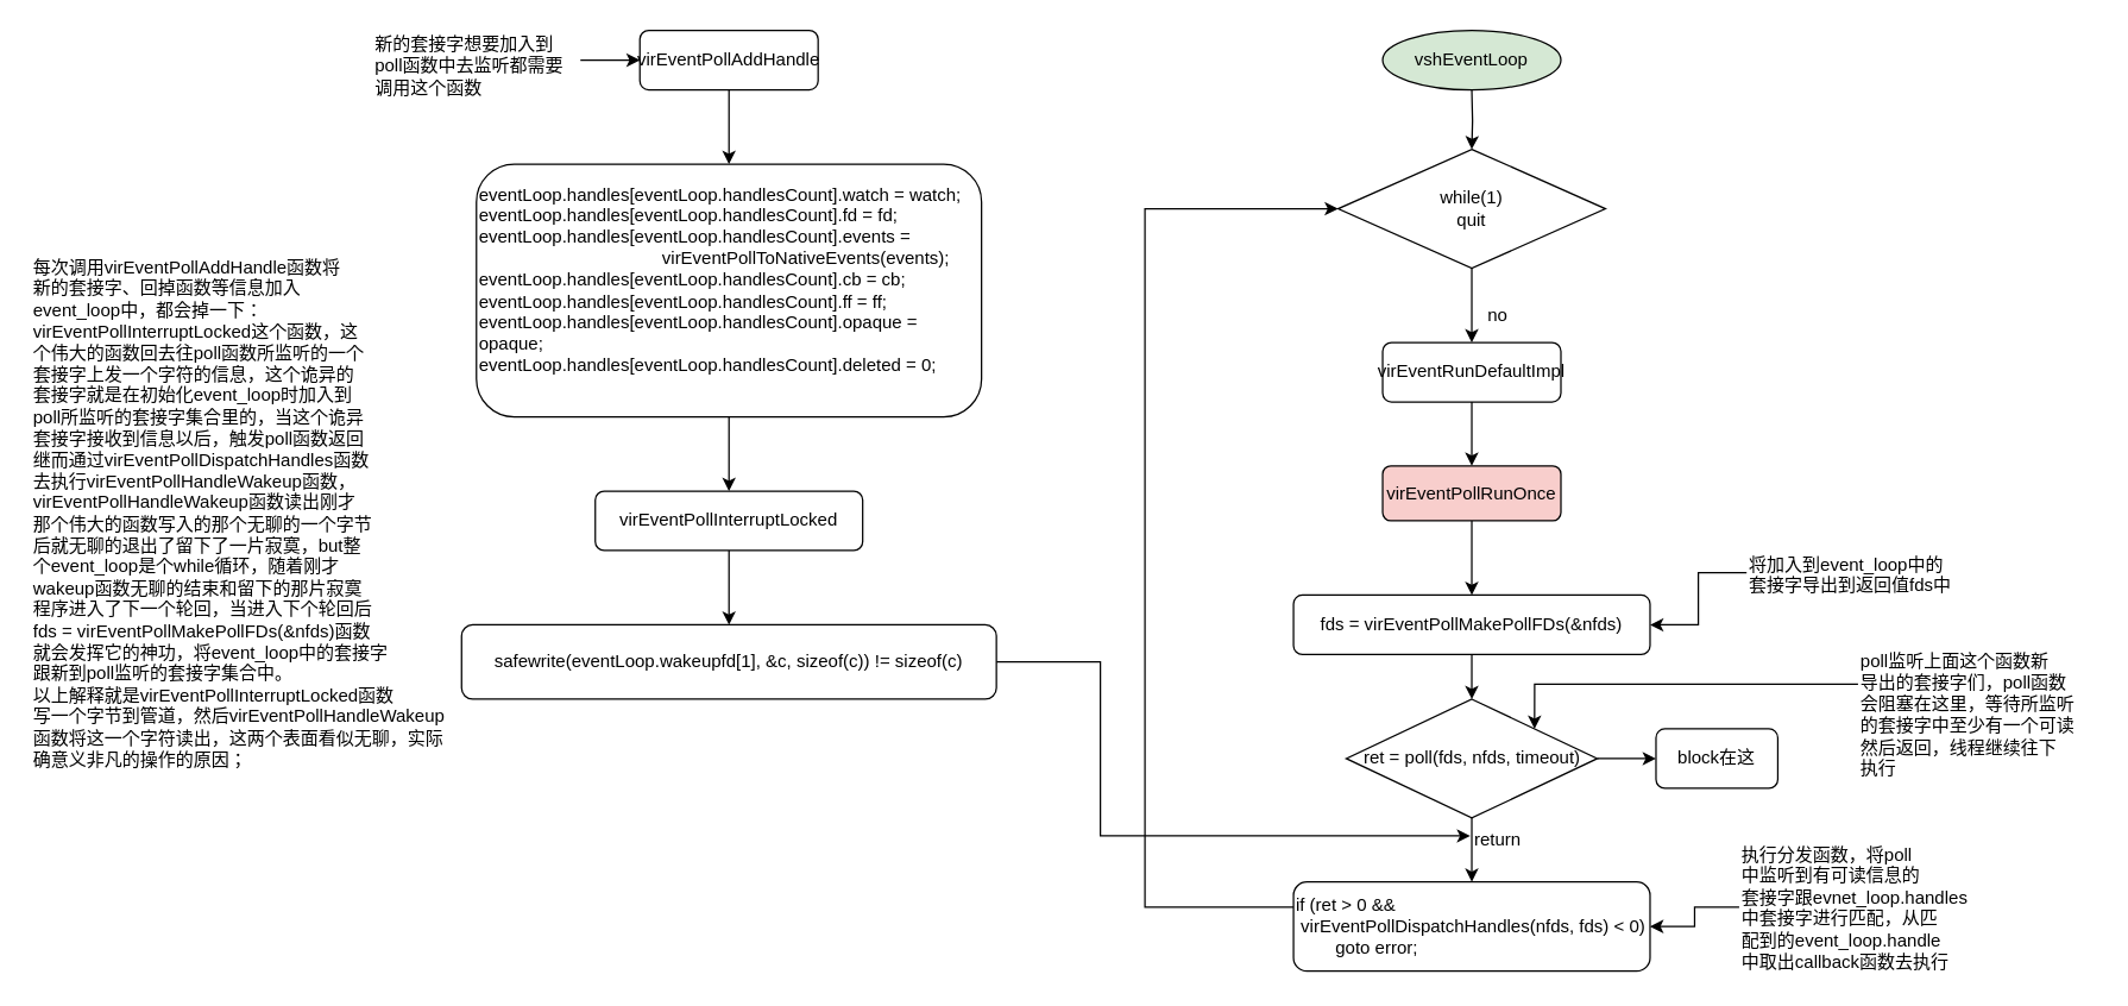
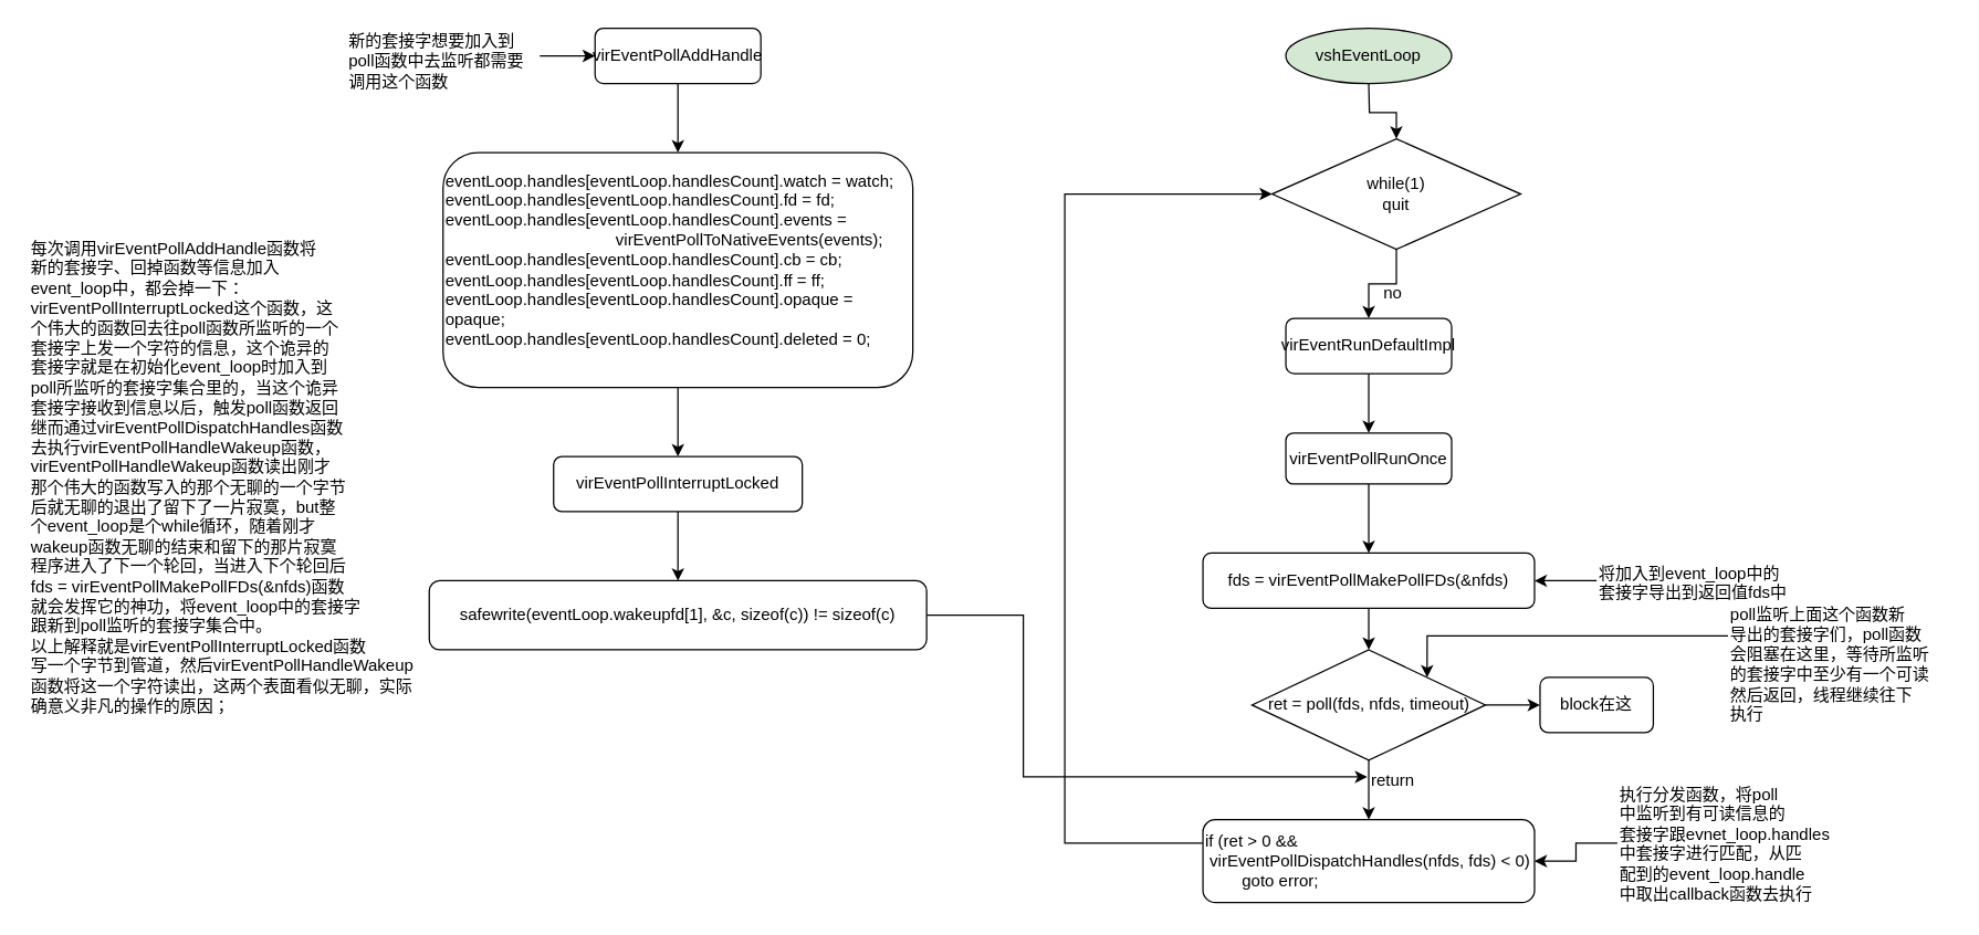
  <mxCell id="0" />
  <mxCell id="1" parent="0" />
  <mxCell id="2" style="edgeStyle=orthogonalEdgeStyle;rounded=0;orthogonalLoop=1;jettySize=auto;html=1;entryX=0.5;entryY=0;entryDx=0;entryDy=0;" parent="1" target="4" edge="1"><mxGeometry relative="1" as="geometry"><mxPoint x="990" y="60" as="sourcePoint" /></mxGeometry></mxCell>
  <mxCell id="3" style="edgeStyle=orthogonalEdgeStyle;rounded=0;orthogonalLoop=1;jettySize=auto;html=1;entryX=0.5;entryY=0;entryDx=0;entryDy=0;" parent="1" source="4" target="6" edge="1"><mxGeometry relative="1" as="geometry" /></mxCell>
- <mxCell id="4" value="while(1)&lt;br&gt;quit" style="rhombus;whiteSpace=wrap;html=1;" parent="1" vertex="1"><mxGeometry x="900" y="100" width="180" height="80" as="geometry" /></mxCell>
+ <mxCell id="4" value="while(1)&lt;br&gt;quit" style="rhombus;whiteSpace=wrap;html=1;" parent="1" vertex="1"><mxGeometry x="920" y="100" width="180" height="80" as="geometry" /></mxCell>
  <mxCell id="5" style="edgeStyle=orthogonalEdgeStyle;rounded=0;orthogonalLoop=1;jettySize=auto;html=1;entryX=0.5;entryY=0;entryDx=0;entryDy=0;" parent="1" source="6" target="10" edge="1"><mxGeometry relative="1" as="geometry" /></mxCell>
  <mxCell id="6" value="virEventRunDefaultImpl" style="rounded=1;whiteSpace=wrap;html=1;" parent="1" vertex="1"><mxGeometry x="930" y="230" width="120" height="40" as="geometry" /></mxCell>
  <mxCell id="7" value="vshEventLoop" style="ellipse;whiteSpace=wrap;html=1;fillColor=#d5e8d4;" parent="1" vertex="1"><mxGeometry x="930" y="20" width="120" height="40" as="geometry" /></mxCell>
  <mxCell id="8" value="no" style="text;html=1;resizable=0;points=[];autosize=1;align=left;verticalAlign=top;spacingTop=-4;" parent="1" vertex="1"><mxGeometry x="999" y="202" width="30" height="20" as="geometry" /></mxCell>
  <mxCell id="9" style="edgeStyle=orthogonalEdgeStyle;rounded=0;orthogonalLoop=1;jettySize=auto;html=1;entryX=0.5;entryY=0;entryDx=0;entryDy=0;" parent="1" source="10" target="12" edge="1"><mxGeometry relative="1" as="geometry" /></mxCell>
- <mxCell id="10" value="virEventPollRunOnce" style="rounded=1;whiteSpace=wrap;html=1;fillColor=#f8cecc;" parent="1" vertex="1"><mxGeometry x="930" y="313" width="120" height="37" as="geometry" /></mxCell>
+ <mxCell id="10" value="virEventPollRunOnce" style="rounded=1;whiteSpace=wrap;html=1;" parent="1" vertex="1"><mxGeometry x="930" y="313" width="120" height="37" as="geometry" /></mxCell>
  <mxCell id="11" style="edgeStyle=orthogonalEdgeStyle;rounded=0;orthogonalLoop=1;jettySize=auto;html=1;entryX=0.5;entryY=0;entryDx=0;entryDy=0;" parent="1" source="12" target="34" edge="1"><mxGeometry relative="1" as="geometry"><mxPoint x="990" y="490" as="targetPoint" /></mxGeometry></mxCell>
  <mxCell id="12" value="fds = virEventPollMakePollFDs(&amp;amp;nfds)" style="rounded=1;whiteSpace=wrap;html=1;" parent="1" vertex="1"><mxGeometry x="870" y="400" width="240" height="40" as="geometry" /></mxCell>
  <mxCell id="13" style="edgeStyle=orthogonalEdgeStyle;rounded=0;orthogonalLoop=1;jettySize=auto;html=1;exitX=0;exitY=0.5;exitDx=0;exitDy=0;exitPerimeter=0;" parent="1" source="14" target="12" edge="1"><mxGeometry relative="1" as="geometry"><mxPoint x="1130" y="420" as="sourcePoint" /></mxGeometry></mxCell>
- <mxCell id="14" value="将加入到event_loop中的&lt;br&gt;套接字导出到返回值fds中" style="text;html=1;resizable=0;points=[];autosize=1;align=left;verticalAlign=top;spacingTop=-4;" parent="1" vertex="1"><mxGeometry x="1175" y="370" width="150" height="30" as="geometry" /></mxCell>
+ <mxCell id="14" value="将加入到event_loop中的&lt;br&gt;套接字导出到返回值fds中" style="text;html=1;resizable=0;points=[];autosize=1;align=left;verticalAlign=top;spacingTop=-4;" parent="1" vertex="1"><mxGeometry x="1155" y="405" width="150" height="30" as="geometry" /></mxCell>
  <mxCell id="15" style="edgeStyle=orthogonalEdgeStyle;rounded=0;orthogonalLoop=1;jettySize=auto;html=1;entryX=0.5;entryY=0;entryDx=0;entryDy=0;" parent="1" source="34" target="19" edge="1"><mxGeometry relative="1" as="geometry"><mxPoint x="990" y="530" as="sourcePoint" /></mxGeometry></mxCell>
  <mxCell id="16" style="edgeStyle=orthogonalEdgeStyle;rounded=0;orthogonalLoop=1;jettySize=auto;html=1;entryX=1;entryY=0;entryDx=0;entryDy=0;" parent="1" source="17" target="34" edge="1"><mxGeometry relative="1" as="geometry"><mxPoint x="1110" y="510" as="targetPoint" /><Array as="points"><mxPoint x="1032" y="460" /></Array></mxGeometry></mxCell>
  <mxCell id="17" value="poll监听上面这个函数新&lt;br&gt;导出的套接字们，poll函数&lt;br&gt;会阻塞在这里，等待所监听&lt;br&gt;的套接字中至少有一个可读&lt;br&gt;然后返回，线程继续往下&lt;br&gt;执行" style="text;html=1;resizable=0;points=[];autosize=1;align=left;verticalAlign=top;spacingTop=-4;" parent="1" vertex="1"><mxGeometry x="1250" y="435" width="160" height="90" as="geometry" /></mxCell>
  <mxCell id="18" style="edgeStyle=orthogonalEdgeStyle;rounded=0;orthogonalLoop=1;jettySize=auto;html=1;entryX=0;entryY=0.5;entryDx=0;entryDy=0;" parent="1" source="19" target="4" edge="1"><mxGeometry relative="1" as="geometry"><mxPoint x="780" y="140" as="targetPoint" /><Array as="points"><mxPoint x="770" y="610" /><mxPoint x="770" y="140" /></Array></mxGeometry></mxCell>
  <mxCell id="19" value="&lt;div&gt;if (ret &amp;gt; 0 &amp;amp;&amp;amp;&lt;/div&gt;&lt;div&gt;&amp;nbsp;virEventPollDispatchHandles(nfds, fds) &amp;lt; 0)&lt;/div&gt;&lt;div&gt;&amp;nbsp; &amp;nbsp; &amp;nbsp; &amp;nbsp; goto error;&lt;/div&gt;" style="rounded=1;whiteSpace=wrap;html=1;align=left;" parent="1" vertex="1"><mxGeometry x="870" y="593" width="240" height="60" as="geometry" /></mxCell>
  <mxCell id="20" style="edgeStyle=orthogonalEdgeStyle;rounded=0;orthogonalLoop=1;jettySize=auto;html=1;entryX=1;entryY=0.5;entryDx=0;entryDy=0;" parent="1" source="21" target="19" edge="1"><mxGeometry relative="1" as="geometry" /></mxCell>
  <mxCell id="21" value="执行分发函数，将poll&lt;br&gt;中监听到有可读信息的&lt;br&gt;套接字跟evnet_loop.handles&lt;br&gt;中套接字进行匹配，从匹&lt;br&gt;配到的event_loop.handle&lt;br&gt;中取出callback函数去执行" style="text;html=1;resizable=0;points=[];autosize=1;align=left;verticalAlign=top;spacingTop=-4;" parent="1" vertex="1"><mxGeometry x="1170" y="565" width="170" height="90" as="geometry" /></mxCell>
  <mxCell id="22" style="edgeStyle=orthogonalEdgeStyle;rounded=0;orthogonalLoop=1;jettySize=auto;html=1;entryX=0.5;entryY=0;entryDx=0;entryDy=0;" parent="1" source="23" target="25" edge="1"><mxGeometry relative="1" as="geometry" /></mxCell>
  <mxCell id="23" value="virEventPollAddHandle" style="rounded=1;whiteSpace=wrap;html=1;align=center;" parent="1" vertex="1"><mxGeometry x="430" y="20" width="120" height="40" as="geometry" /></mxCell>
  <mxCell id="24" style="edgeStyle=orthogonalEdgeStyle;rounded=0;orthogonalLoop=1;jettySize=auto;html=1;entryX=0.5;entryY=0;entryDx=0;entryDy=0;" parent="1" source="25" target="27" edge="1"><mxGeometry relative="1" as="geometry" /></mxCell>
  <mxCell id="25" value="&lt;div&gt;eventLoop.handles[eventLoop.handlesCount].watch = watch;&lt;/div&gt;&lt;div&gt;eventLoop.handles[eventLoop.handlesCount].fd = fd;&lt;/div&gt;&lt;div&gt;eventLoop.handles[eventLoop.handlesCount].events =&lt;/div&gt;&lt;div&gt;&amp;nbsp; &amp;nbsp; &amp;nbsp; &amp;nbsp; &amp;nbsp; &amp;nbsp; &amp;nbsp; &amp;nbsp; &amp;nbsp; &amp;nbsp; &amp;nbsp; &amp;nbsp; &amp;nbsp; &amp;nbsp; &amp;nbsp; &amp;nbsp; &amp;nbsp; &amp;nbsp; &amp;nbsp;virEventPollToNativeEvents(events);&lt;/div&gt;&lt;div&gt;eventLoop.handles[eventLoop.handlesCount].cb = cb;&lt;/div&gt;&lt;div&gt;eventLoop.handles[eventLoop.handlesCount].ff = ff;&lt;/div&gt;&lt;div&gt;eventLoop.handles[eventLoop.handlesCount].opaque = opaque;&lt;/div&gt;&lt;div&gt;eventLoop.handles[eventLoop.handlesCount].deleted = 0;&lt;/div&gt;&lt;div&gt;&lt;br&gt;&lt;/div&gt;" style="rounded=1;whiteSpace=wrap;html=1;align=left;" parent="1" vertex="1"><mxGeometry x="320" y="110" width="340" height="170" as="geometry" /></mxCell>
  <mxCell id="26" style="edgeStyle=orthogonalEdgeStyle;rounded=0;orthogonalLoop=1;jettySize=auto;html=1;entryX=0.5;entryY=0;entryDx=0;entryDy=0;" parent="1" source="27" target="29" edge="1"><mxGeometry relative="1" as="geometry" /></mxCell>
  <mxCell id="27" value="virEventPollInterruptLocked" style="rounded=1;whiteSpace=wrap;html=1;align=center;" parent="1" vertex="1"><mxGeometry x="400" y="330" width="180" height="40" as="geometry" /></mxCell>
  <mxCell id="28" style="edgeStyle=orthogonalEdgeStyle;rounded=0;orthogonalLoop=1;jettySize=auto;html=1;entryX=-0.02;entryY=0.35;entryDx=0;entryDy=0;entryPerimeter=0;" parent="1" source="29" target="35" edge="1"><mxGeometry relative="1" as="geometry"><mxPoint x="870" y="510" as="targetPoint" /><Array as="points"><mxPoint x="740" y="445" /><mxPoint x="740" y="562" /></Array></mxGeometry></mxCell>
  <mxCell id="29" value="safewrite(eventLoop.wakeupfd[1], &amp;amp;c, sizeof(c)) != sizeof(c)" style="rounded=1;whiteSpace=wrap;html=1;align=center;" parent="1" vertex="1"><mxGeometry x="310" y="420" width="360" height="50" as="geometry" /></mxCell>
  <mxCell id="30" value="每次调用virEventPollAddHandle函数将&lt;br&gt;新的套接字、回掉函数等信息加入&lt;br&gt;event_loop中，都会掉一下：&lt;br&gt;&lt;span style=&quot;text-align: center ; white-space: normal&quot;&gt;virEventPollInterruptLocked这个函数，这&lt;br&gt;&lt;/span&gt;个伟大的函数回去往poll函数所监听的一个&lt;br&gt;套接字上发一个字符的信息，这个诡异的&lt;br&gt;套接字就是在初始化event_loop时加入到&lt;br&gt;poll所监听的套接字集合里的，当这个诡异&lt;br&gt;套接字接收到信息以后，触发poll函数返回&lt;br&gt;继而通过&lt;span style=&quot;white-space: normal&quot;&gt;virEventPollDispatchHandles函数&lt;br&gt;&lt;/span&gt;去执行virEventPollHandleWakeup函数，&lt;br&gt;virEventPollHandleWakeup函数读出刚才&lt;br&gt;那个伟大的函数写入的那个无聊的一个字节&lt;br&gt;后就无聊的退出了留下了一片寂寞，but整&lt;br&gt;个event_loop是个while循环，随着刚才&lt;br&gt;wakeup函数无聊的结束和留下的那片寂寞&lt;br&gt;程序进入了下一个轮回，当进入下个轮回后&lt;br&gt;&lt;span style=&quot;text-align: center ; white-space: normal&quot;&gt;fds = virEventPollMakePollFDs(&amp;amp;nfds)函数&lt;br&gt;&lt;/span&gt;就会发挥它的神功，将event_loop中的套接字&lt;br&gt;跟新到poll监听的套接字集合中。&lt;br&gt;以上解释就是&lt;span style=&quot;text-align: center ; white-space: normal&quot;&gt;virEventPollInterruptLocked函数&lt;br&gt;&lt;/span&gt;写一个字节到管道，然后virEventPollHandleWakeup&lt;br&gt;函数将这一个字符读出，这两个表面看似无聊，实际&lt;br&gt;确意义非凡的操作的原因；" style="text;html=1;resizable=0;points=[];autosize=1;align=left;verticalAlign=top;spacingTop=-4;" parent="1" vertex="1"><mxGeometry x="20" y="170" width="290" height="340" as="geometry" /></mxCell>
  <mxCell id="31" style="edgeStyle=orthogonalEdgeStyle;rounded=0;orthogonalLoop=1;jettySize=auto;html=1;entryX=0;entryY=0.5;entryDx=0;entryDy=0;" parent="1" source="32" target="23" edge="1"><mxGeometry relative="1" as="geometry"><Array as="points" /></mxGeometry></mxCell>
  <mxCell id="32" value="新的套接字想要加入到&lt;br&gt;poll函数中去监听都需要&lt;br&gt;调用这个函数&lt;br&gt;" style="text;html=1;resizable=0;points=[];autosize=1;align=left;verticalAlign=top;spacingTop=-4;" parent="1" vertex="1"><mxGeometry x="250" y="20" width="140" height="40" as="geometry" /></mxCell>
  <mxCell id="33" style="edgeStyle=orthogonalEdgeStyle;rounded=0;orthogonalLoop=1;jettySize=auto;html=1;entryX=0;entryY=0.5;entryDx=0;entryDy=0;" parent="1" source="34" target="36" edge="1"><mxGeometry relative="1" as="geometry" /></mxCell>
  <mxCell id="34" value="&lt;span style=&quot;white-space: normal&quot;&gt;ret = poll(fds, nfds, timeout)&lt;/span&gt;" style="rhombus;whiteSpace=wrap;html=1;align=center;" parent="1" vertex="1"><mxGeometry x="905.5" y="470" width="169" height="80" as="geometry" /></mxCell>
  <mxCell id="35" value="return" style="text;html=1;resizable=0;points=[];autosize=1;align=left;verticalAlign=top;spacingTop=-4;" parent="1" vertex="1"><mxGeometry x="990" y="555" width="50" height="20" as="geometry" /></mxCell>
  <mxCell id="36" value="block在这" style="rounded=1;whiteSpace=wrap;html=1;align=center;" parent="1" vertex="1"><mxGeometry x="1114" y="490" width="82" height="40" as="geometry" /></mxCell>
